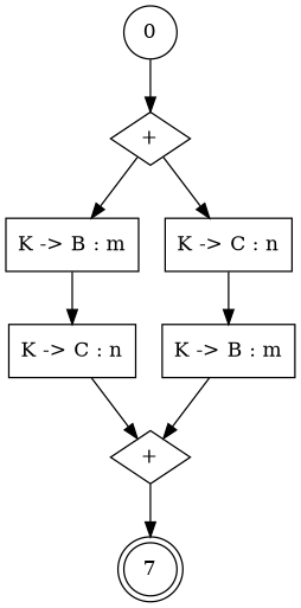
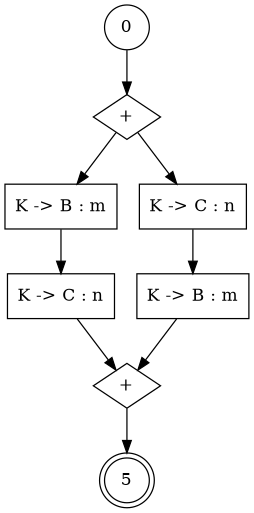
  digraph {
    node [shape=rect]
    0 [shape=circle]
    n2 [label="+" shape=diamond]
    n3 [label="K -> B : m"]
    n4 [label="K -> C : n"]
    n5 [label="K -> C : n"]
    n6 [label="K -> B : m"]
    n7 [label="+" shape=diamond]
-   7 [shape=doublecircle]
+   7 [shape=doublecircle label=5]
    0 -> n2
    n2 -> n3
    n2 -> n4
    n3 -> n5
    n4 -> n6
    n5 -> n7
    n6 -> n7
    n7 -> 7
  }
